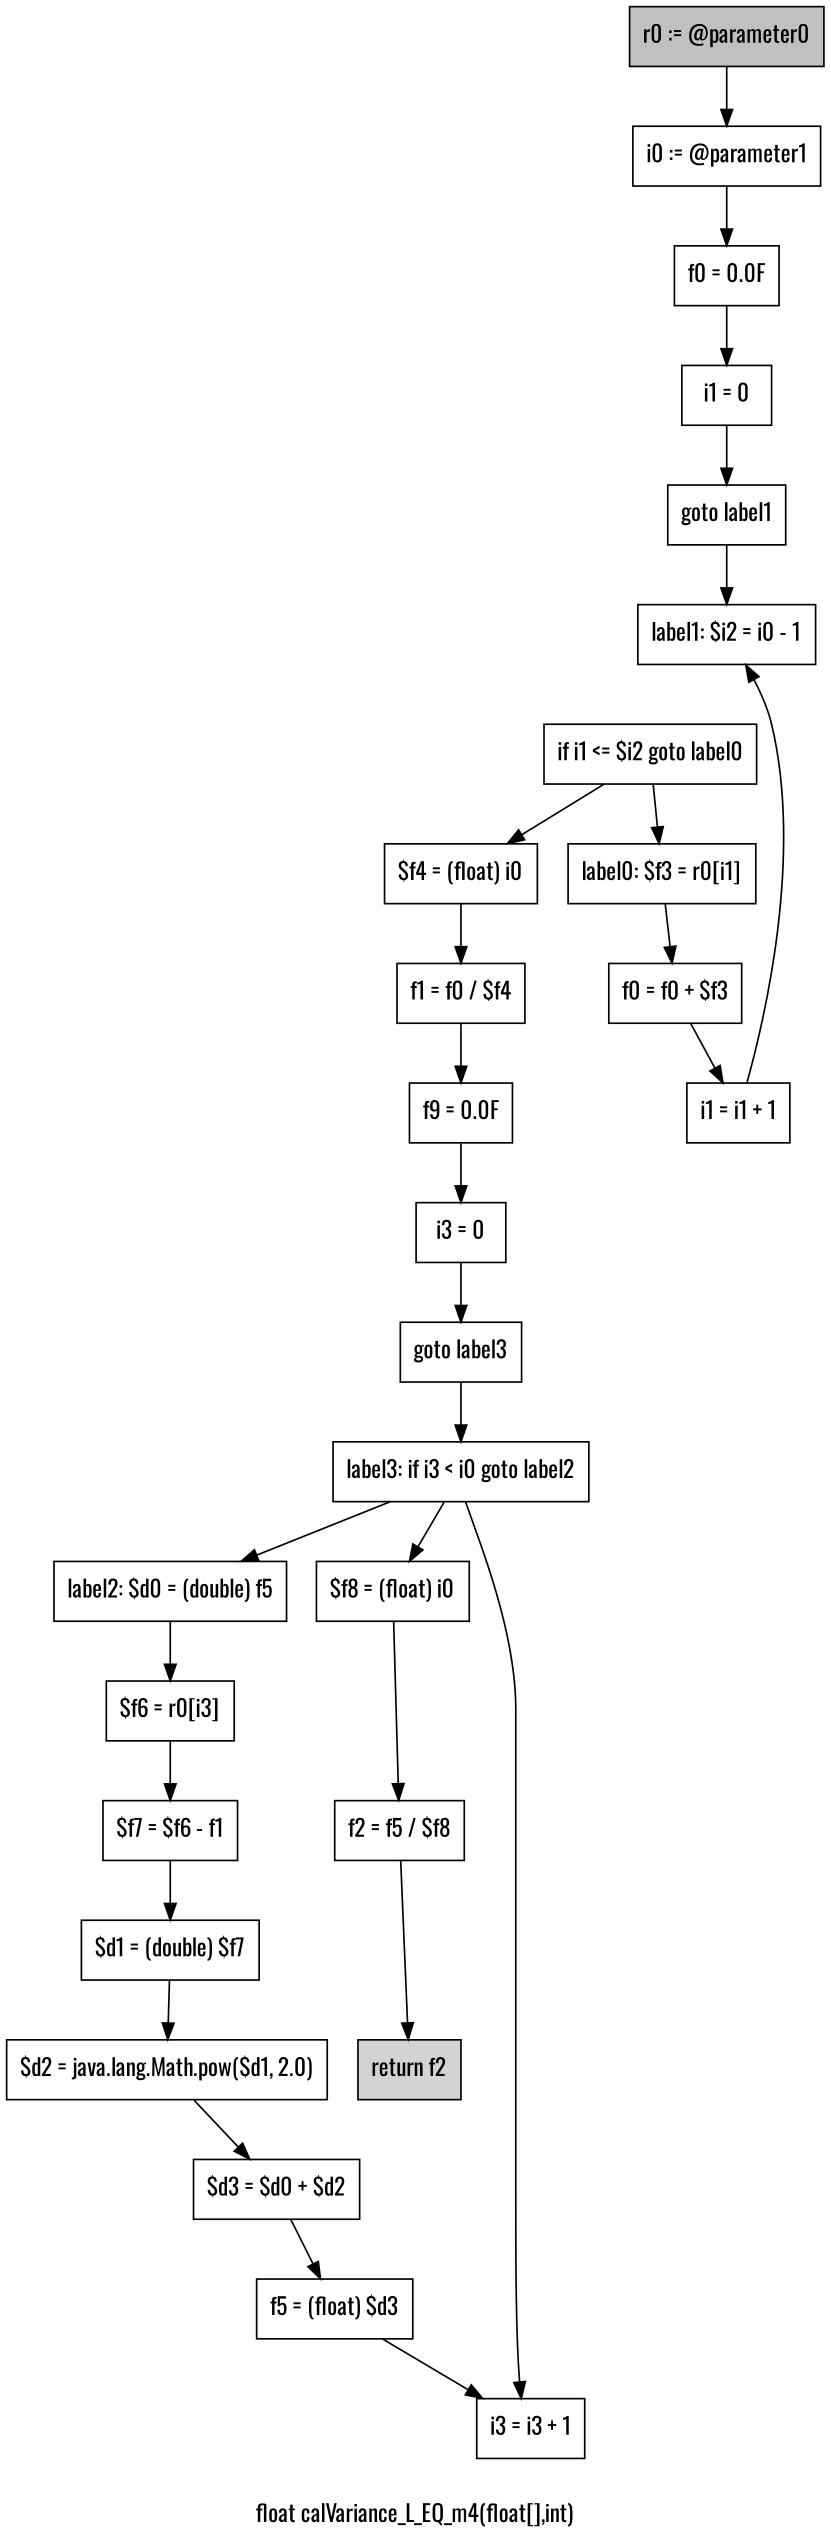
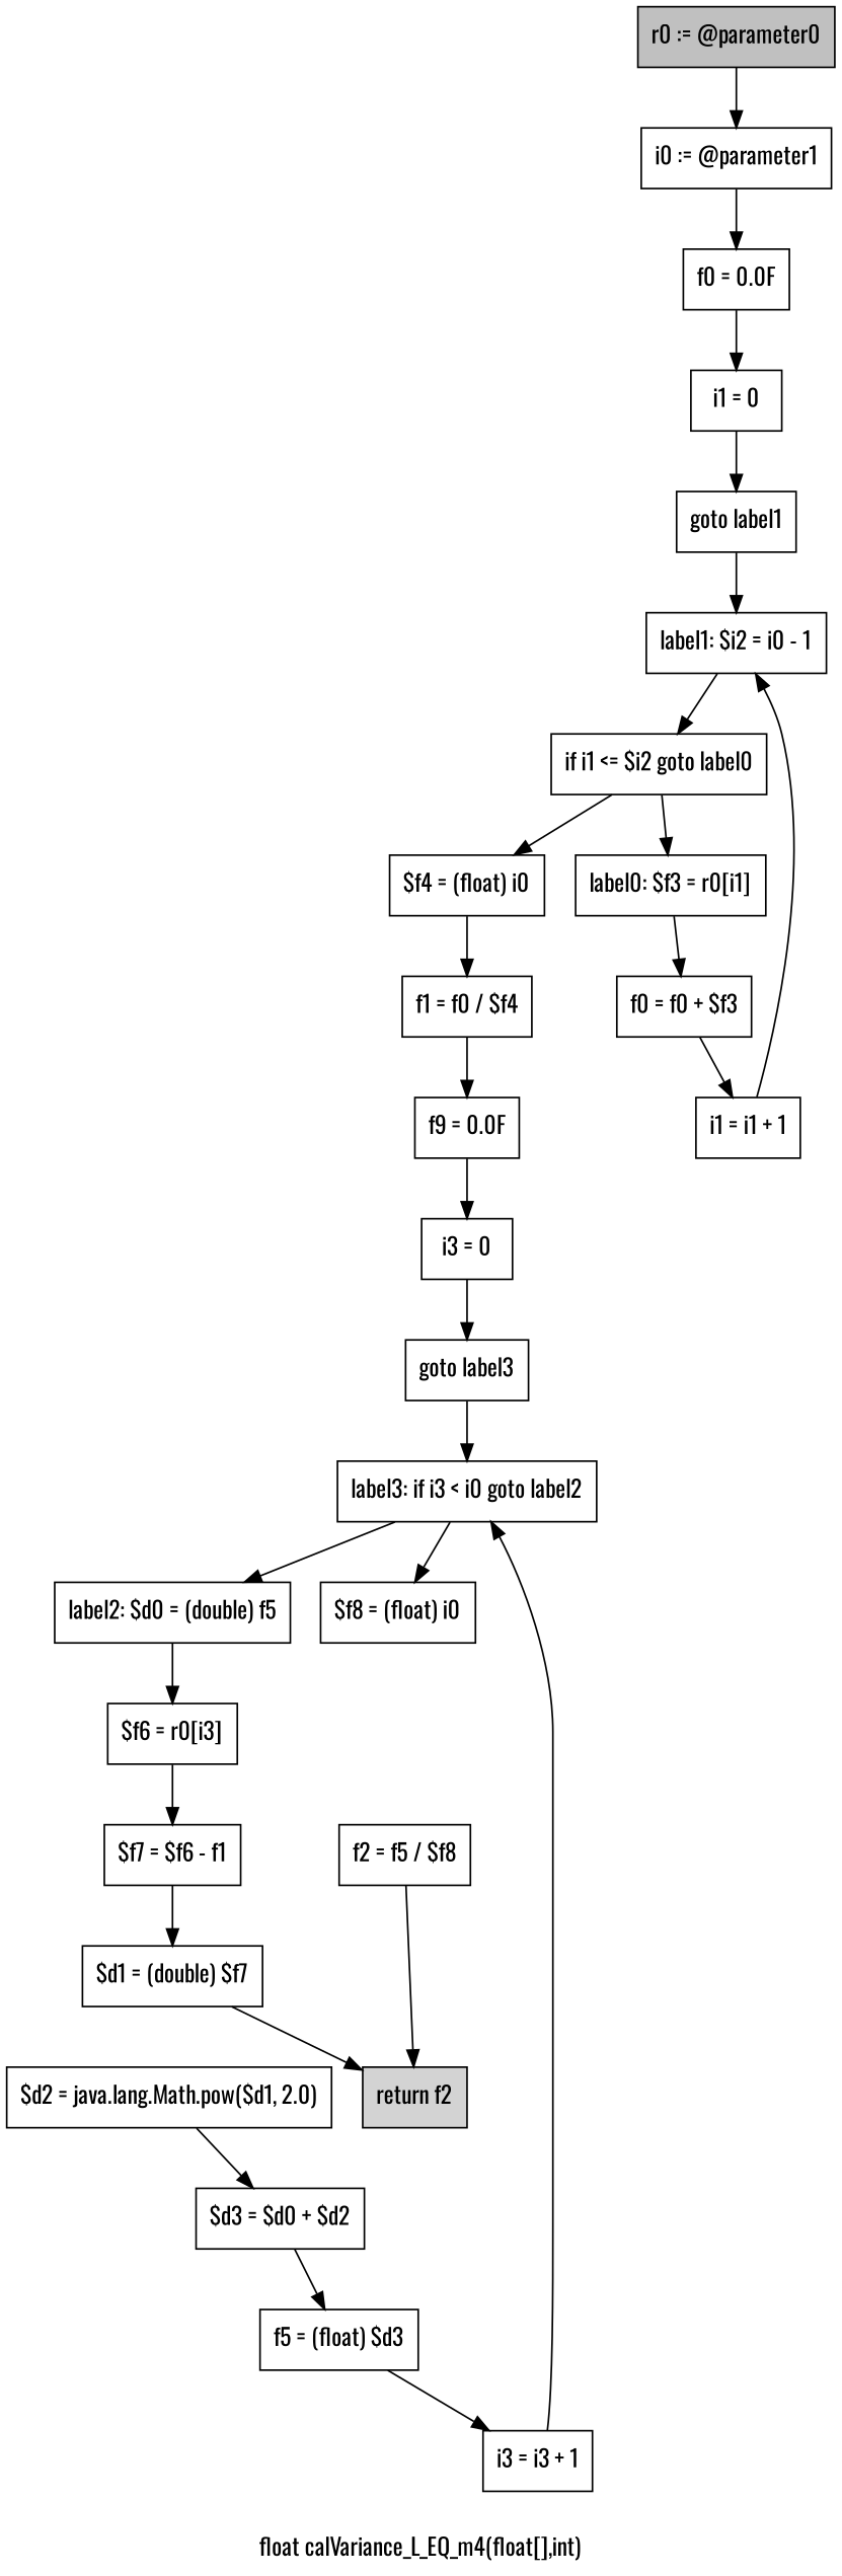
  digraph {
    fontname=Oswald
    label="float calVariance_L_EQ_m4(float[],int)"
    node [fontname=Oswald shape=box]
    edge [fontname=Oswald]
    n1 [fillcolor=gray label="r0 := @parameter0" style=filled]
    n2 [label="i0 := @parameter1"]
    n3 [label="f0 = 0.0F"]
    n4 [label="i1 = 0"]
    n5 [label="goto label1"]
    n6 [label="label1: $i2 = i0 - 1"]
    n7 [label="if i1 <= $i2 goto label0"]
    n8 [label="label0: $f3 = r0[i1]"]
    n9 [label="$f4 = (float) i0"]
    n10 [label="f0 = f0 + $f3"]
    n11 [label="i1 = i1 + 1"]
    n12 [label="f1 = f0 / $f4"]
    n13 [label="f9 = 0.0F"]
    n14 [label="i3 = 0"]
    n15 [label="goto label3"]
    n16 [label="label3: if i3 < i0 goto label2"]
    n17 [label="label2: $d0 = (double) f5"]
    n18 [label="$f8 = (float) i0"]
    n19 [label="$f6 = r0[i3]"]
    n20 [label="f2 = f5 / $f8"]
    n21 [label="$f7 = $f6 - f1"]
    n22 [label="$d1 = (double) $f7"]
    n23 [label="$d2 = java.lang.Math.pow($d1, 2.0)"]
    n24 [label="$d3 = $d0 + $d2"]
    n25 [label="f5 = (float) $d3"]
    n26 [label="i3 = i3 + 1"]
    n27 [fillcolor=lightgray label="return f2" style=filled]
    n1 -> n2
    n2 -> n3
    n3 -> n4
    n4 -> n5
    n5 -> n6
+   n6 -> n7
    n7 -> n8
    n7 -> n9
    n8 -> n10
    n9 -> n12
    n10 -> n11
    n11 -> n6
    n12 -> n13
    n13 -> n14
    n14 -> n15
    n15 -> n16
    n16 -> n17
    n16 -> n18
    n17 -> n19
-   n18 -> n20
    n19 -> n21
    n20 -> n27
    n21 -> n22
-   n22 -> n23
+   n22 -> n27
    n23 -> n24
    n24 -> n25
    n25 -> n26
-   n16 -> n26
+   n26 -> n16
  }
